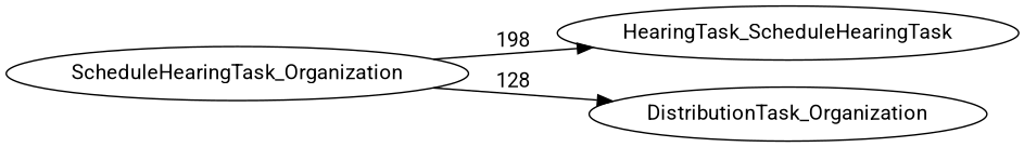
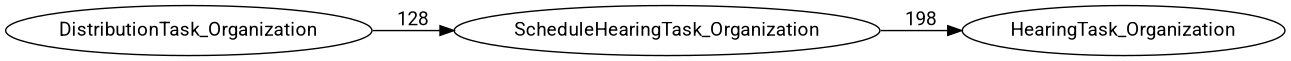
  digraph {
    fontname=Roboto
    rankdir=LR
    node [fontname=Roboto]
    edge [fontname=Roboto]
    ScheduleHearingTask_Organization
-   HearingTask_Organization [label=HearingTask_ScheduleHearingTask]
+   HearingTask_Organization
    DistributionTask_Organization
    ScheduleHearingTask_Organization -> HearingTask_Organization [label=198]
-   ScheduleHearingTask_Organization -> DistributionTask_Organization [label=128]
+   DistributionTask_Organization -> ScheduleHearingTask_Organization [label=128]
  }
